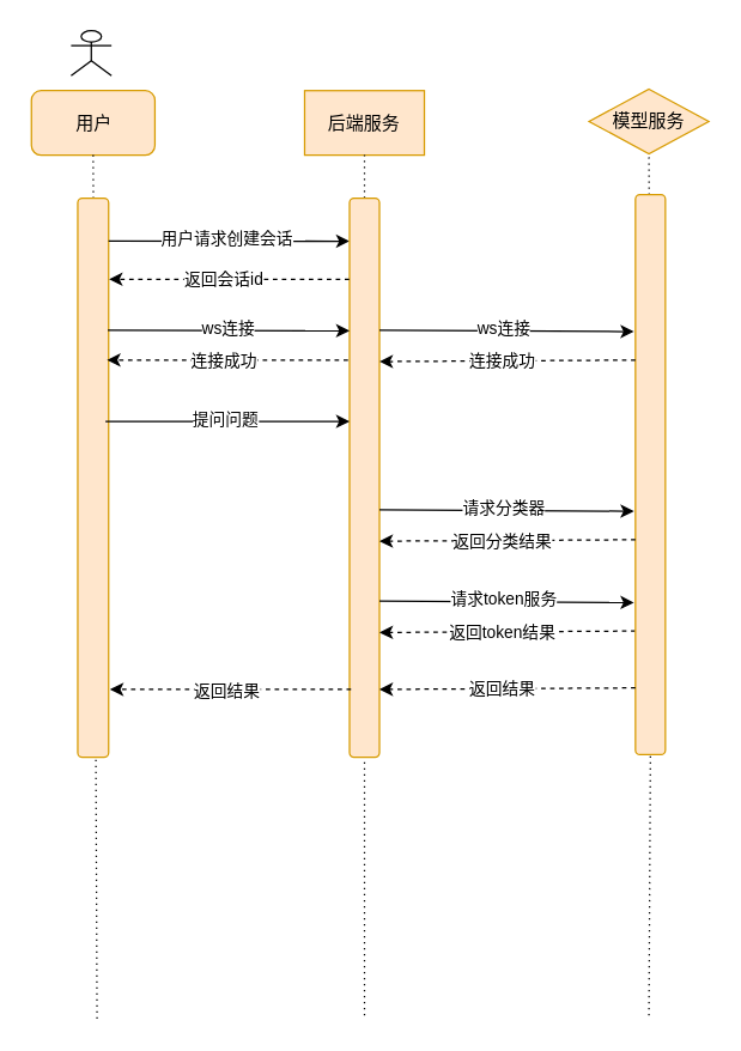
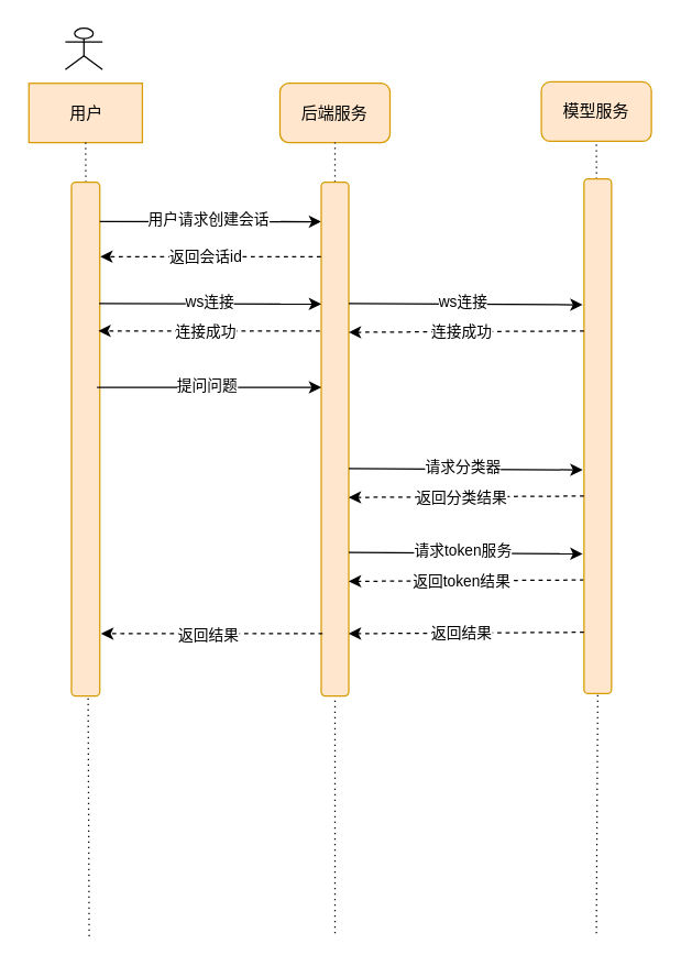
  <mxCell id="0" />
  <mxCell id="1" parent="0" />
  <mxCell id="2" value="" style="shape=umlActor;verticalLabelPosition=bottom;verticalAlign=top;html=1;" parent="1" vertex="1"><mxGeometry x="47" y="20" width="27" height="30" as="geometry" /></mxCell>
  <mxCell id="3" value="" style="group" parent="1" vertex="1" connectable="0"><mxGeometry x="20.5" y="60" width="82.5" height="620" as="geometry" /></mxCell>
- <mxCell id="4" value="用户" style="rounded=1;whiteSpace=wrap;html=1;fillColor=#ffe6cc;strokeColor=#d79b00;" parent="3" vertex="1"><mxGeometry width="82.5" height="43.095" as="geometry" /></mxCell>
+ <mxCell id="4" value="用户" style="whiteSpace=wrap;html=1;fillColor=#ffe6cc;strokeColor=#d79b00;rounded=0;" parent="3" vertex="1"><mxGeometry width="82.5" height="43.095" as="geometry" /></mxCell>
  <mxCell id="5" value="" style="endArrow=none;dashed=1;html=1;dashPattern=1 3;strokeWidth=1;rounded=0;entryX=0.5;entryY=1;entryDx=0;entryDy=0;" parent="3" target="4" edge="1"><mxGeometry width="50" height="50" relative="1" as="geometry"><mxPoint x="43.828" y="620" as="sourcePoint" /><mxPoint x="64.453" y="100.556" as="targetPoint" /></mxGeometry></mxCell>
  <mxCell id="6" value="" style="rounded=1;whiteSpace=wrap;html=1;fillColor=#ffe6cc;strokeColor=#d79b00;" parent="3" vertex="1"><mxGeometry x="30.938" y="71.826" width="20.625" height="373.494" as="geometry" /></mxCell>
  <mxCell id="7" value="" style="endArrow=classic;html=1;rounded=0;exitX=1;exitY=0.5;exitDx=0;exitDy=0;entryX=0;entryY=0.077;entryDx=0;entryDy=0;entryPerimeter=0;" parent="3" target="13" edge="1"><mxGeometry width="50" height="50" relative="1" as="geometry"><mxPoint x="51.562" y="100.556" as="sourcePoint" /><mxPoint x="249.562" y="100.556" as="targetPoint" /></mxGeometry></mxCell>
  <mxCell id="8" value="用户请求创建会话" style="edgeLabel;html=1;align=center;verticalAlign=middle;resizable=0;points=[];" parent="7" vertex="1" connectable="0"><mxGeometry x="-0.104" y="2" relative="1" as="geometry"><mxPoint x="6" as="offset" /></mxGeometry></mxCell>
  <mxCell id="9" value="" style="group" parent="1" vertex="1" connectable="0"><mxGeometry x="203" y="60" width="80" height="620" as="geometry" /></mxCell>
- <mxCell id="10" value="后端服务" style="whiteSpace=wrap;html=1;fillColor=#ffe6cc;strokeColor=#d79b00;rounded=0;" parent="9" vertex="1"><mxGeometry width="80" height="43.095" as="geometry" /></mxCell>
+ <mxCell id="10" value="后端服务" style="rounded=1;whiteSpace=wrap;html=1;fillColor=#ffe6cc;strokeColor=#d79b00;" parent="9" vertex="1"><mxGeometry width="80" height="43.095" as="geometry" /></mxCell>
  <mxCell id="11" value="" style="endArrow=none;dashed=1;html=1;dashPattern=1 3;strokeWidth=1;rounded=0;entryX=0.5;entryY=1;entryDx=0;entryDy=0;" parent="9" source="13" target="10" edge="1"><mxGeometry width="50" height="50" relative="1" as="geometry"><mxPoint x="42.5" y="620" as="sourcePoint" /><mxPoint x="62.5" y="100.556" as="targetPoint" /></mxGeometry></mxCell>
  <mxCell id="12" value="" style="endArrow=none;dashed=1;html=1;dashPattern=1 3;strokeWidth=1;rounded=0;entryX=0.5;entryY=1;entryDx=0;entryDy=0;" parent="9" target="13" edge="1"><mxGeometry width="50" height="50" relative="1" as="geometry"><mxPoint x="40" y="617.702" as="sourcePoint" /><mxPoint x="330" y="201.112" as="targetPoint" /></mxGeometry></mxCell>
  <mxCell id="13" value="" style="rounded=1;whiteSpace=wrap;html=1;fillColor=#ffe6cc;strokeColor=#d79b00;" parent="9" vertex="1"><mxGeometry x="30" y="71.826" width="20" height="373.494" as="geometry" /></mxCell>
  <mxCell id="14" value="" style="endArrow=classic;html=1;rounded=0;exitX=1;exitY=0.5;exitDx=0;exitDy=0;entryX=0;entryY=0.077;entryDx=0;entryDy=0;entryPerimeter=0;" parent="9" edge="1"><mxGeometry width="50" height="50" relative="1" as="geometry"><mxPoint x="-131.438" y="159.996" as="sourcePoint" /><mxPoint x="30" y="160.44" as="targetPoint" /></mxGeometry></mxCell>
  <mxCell id="15" value="ws连接" style="edgeLabel;html=1;align=center;verticalAlign=middle;resizable=0;points=[];" parent="14" vertex="1" connectable="0"><mxGeometry x="0.088" y="2" relative="1" as="geometry"><mxPoint x="-8" as="offset" /></mxGeometry></mxCell>
  <mxCell id="16" value="" style="endArrow=classic;html=1;rounded=0;exitX=1;exitY=0.5;exitDx=0;exitDy=0;entryX=-0.07;entryY=0.28;entryDx=0;entryDy=0;entryPerimeter=0;" parent="9" edge="1"><mxGeometry width="50" height="50" relative="1" as="geometry"><mxPoint x="50" y="341" as="sourcePoint" /><mxPoint x="220" y="342" as="targetPoint" /></mxGeometry></mxCell>
  <mxCell id="17" value="请求token服务" style="edgeLabel;html=1;align=center;verticalAlign=middle;resizable=0;points=[];" parent="16" vertex="1" connectable="0"><mxGeometry x="-0.104" y="2" relative="1" as="geometry"><mxPoint x="6" as="offset" /></mxGeometry></mxCell>
  <mxCell id="18" value="" style="endArrow=classic;html=1;rounded=0;entryX=1.015;entryY=0.145;entryDx=0;entryDy=0;entryPerimeter=0;exitX=0.02;exitY=0.387;exitDx=0;exitDy=0;exitPerimeter=0;dashed=1;" parent="9" edge="1"><mxGeometry width="50" height="50" relative="1" as="geometry"><mxPoint x="221" y="361" as="sourcePoint" /><mxPoint x="50" y="362" as="targetPoint" /></mxGeometry></mxCell>
  <mxCell id="19" value="返回token结果" style="edgeLabel;html=1;align=center;verticalAlign=middle;resizable=0;points=[];" parent="18" vertex="1" connectable="0"><mxGeometry x="0.049" relative="1" as="geometry"><mxPoint as="offset" /></mxGeometry></mxCell>
  <mxCell id="20" value="" style="group" parent="1" vertex="1" connectable="0"><mxGeometry x="393" y="59" width="80" height="621" as="geometry" /></mxCell>
- <mxCell id="21" value="模型服务" style="rhombus;whiteSpace=wrap;html=1;fillColor=#ffe6cc;strokeColor=#d79b00;" parent="20" vertex="1"><mxGeometry width="80" height="43.165" as="geometry" /></mxCell>
+ <mxCell id="21" value="模型服务" style="rounded=1;whiteSpace=wrap;html=1;fillColor=#ffe6cc;strokeColor=#d79b00;" parent="20" vertex="1"><mxGeometry width="80" height="43.165" as="geometry" /></mxCell>
  <mxCell id="22" value="" style="endArrow=none;dashed=1;html=1;dashPattern=1 3;strokeWidth=1;rounded=0;entryX=0.5;entryY=1;entryDx=0;entryDy=0;" parent="20" source="24" target="21" edge="1"><mxGeometry width="50" height="50" relative="1" as="geometry"><mxPoint x="42.5" y="621" as="sourcePoint" /><mxPoint x="62.5" y="100.718" as="targetPoint" /></mxGeometry></mxCell>
  <mxCell id="23" value="" style="endArrow=none;dashed=1;html=1;dashPattern=1 3;strokeWidth=1;rounded=0;entryX=0.5;entryY=1;entryDx=0;entryDy=0;" parent="20" target="24" edge="1"><mxGeometry width="50" height="50" relative="1" as="geometry"><mxPoint x="40" y="618.698" as="sourcePoint" /><mxPoint x="510" y="201.437" as="targetPoint" /></mxGeometry></mxCell>
  <mxCell id="24" value="" style="rounded=1;whiteSpace=wrap;html=1;fillColor=#ffe6cc;strokeColor=#d79b00;" parent="20" vertex="1"><mxGeometry x="31" y="70.503" width="20" height="374.096" as="geometry" /></mxCell>
  <mxCell id="25" value="" style="endArrow=classic;html=1;rounded=0;entryX=1.015;entryY=0.145;entryDx=0;entryDy=0;entryPerimeter=0;exitX=0.02;exitY=0.387;exitDx=0;exitDy=0;exitPerimeter=0;dashed=1;" parent="20" edge="1"><mxGeometry width="50" height="50" relative="1" as="geometry"><mxPoint x="31" y="400" as="sourcePoint" /><mxPoint x="-140" y="401" as="targetPoint" /></mxGeometry></mxCell>
  <mxCell id="26" value="返回结果" style="edgeLabel;html=1;align=center;verticalAlign=middle;resizable=0;points=[];" parent="25" vertex="1" connectable="0"><mxGeometry x="0.049" relative="1" as="geometry"><mxPoint as="offset" /></mxGeometry></mxCell>
  <mxCell id="27" value="" style="endArrow=classic;html=1;rounded=0;entryX=1.015;entryY=0.145;entryDx=0;entryDy=0;entryPerimeter=0;exitX=-0.01;exitY=0.145;exitDx=0;exitDy=0;exitPerimeter=0;dashed=1;" parent="1" source="13" target="6" edge="1"><mxGeometry width="50" height="50" relative="1" as="geometry"><mxPoint x="133" y="210" as="sourcePoint" /><mxPoint x="183" y="160" as="targetPoint" /></mxGeometry></mxCell>
  <mxCell id="28" value="返回会话id" style="edgeLabel;html=1;align=center;verticalAlign=middle;resizable=0;points=[];" parent="27" vertex="1" connectable="0"><mxGeometry x="0.049" relative="1" as="geometry"><mxPoint as="offset" /></mxGeometry></mxCell>
  <mxCell id="29" value="" style="endArrow=classic;html=1;rounded=0;exitX=1;exitY=0.5;exitDx=0;exitDy=0;entryX=0;entryY=0.077;entryDx=0;entryDy=0;entryPerimeter=0;" parent="1" edge="1"><mxGeometry width="50" height="50" relative="1" as="geometry"><mxPoint x="70" y="281" as="sourcePoint" /><mxPoint x="233" y="281" as="targetPoint" /></mxGeometry></mxCell>
  <mxCell id="30" value="提问问题" style="edgeLabel;html=1;align=center;verticalAlign=middle;resizable=0;points=[];" parent="29" vertex="1" connectable="0"><mxGeometry x="-0.104" y="2" relative="1" as="geometry"><mxPoint x="6" as="offset" /></mxGeometry></mxCell>
  <mxCell id="31" value="" style="endArrow=classic;html=1;rounded=0;exitX=1;exitY=0.5;exitDx=0;exitDy=0;entryX=-0.07;entryY=0.28;entryDx=0;entryDy=0;entryPerimeter=0;" parent="1" edge="1"><mxGeometry width="50" height="50" relative="1" as="geometry"><mxPoint x="253" y="340" as="sourcePoint" /><mxPoint x="423" y="341" as="targetPoint" /></mxGeometry></mxCell>
  <mxCell id="32" value="请求分类器" style="edgeLabel;html=1;align=center;verticalAlign=middle;resizable=0;points=[];" parent="31" vertex="1" connectable="0"><mxGeometry x="-0.104" y="2" relative="1" as="geometry"><mxPoint x="6" as="offset" /></mxGeometry></mxCell>
  <mxCell id="33" value="" style="endArrow=classic;html=1;rounded=0;entryX=1.015;entryY=0.145;entryDx=0;entryDy=0;entryPerimeter=0;exitX=0.02;exitY=0.387;exitDx=0;exitDy=0;exitPerimeter=0;dashed=1;" parent="1" edge="1"><mxGeometry width="50" height="50" relative="1" as="geometry"><mxPoint x="424" y="360" as="sourcePoint" /><mxPoint x="253" y="361" as="targetPoint" /></mxGeometry></mxCell>
  <mxCell id="34" value="返回分类结果" style="edgeLabel;html=1;align=center;verticalAlign=middle;resizable=0;points=[];" parent="33" vertex="1" connectable="0"><mxGeometry x="0.049" relative="1" as="geometry"><mxPoint as="offset" /></mxGeometry></mxCell>
  <mxCell id="35" value="" style="endArrow=classic;html=1;rounded=0;exitX=1;exitY=0.5;exitDx=0;exitDy=0;entryX=-0.07;entryY=0.28;entryDx=0;entryDy=0;entryPerimeter=0;" parent="1" edge="1"><mxGeometry width="50" height="50" relative="1" as="geometry"><mxPoint x="253" y="220" as="sourcePoint" /><mxPoint x="423" y="221" as="targetPoint" /></mxGeometry></mxCell>
  <mxCell id="36" value="ws连接" style="edgeLabel;html=1;align=center;verticalAlign=middle;resizable=0;points=[];" parent="35" vertex="1" connectable="0"><mxGeometry x="-0.104" y="2" relative="1" as="geometry"><mxPoint x="6" as="offset" /></mxGeometry></mxCell>
  <mxCell id="37" value="" style="endArrow=classic;html=1;rounded=0;entryX=1.015;entryY=0.145;entryDx=0;entryDy=0;entryPerimeter=0;exitX=0.02;exitY=0.387;exitDx=0;exitDy=0;exitPerimeter=0;dashed=1;" parent="1" edge="1"><mxGeometry width="50" height="50" relative="1" as="geometry"><mxPoint x="424" y="240" as="sourcePoint" /><mxPoint x="253" y="241" as="targetPoint" /></mxGeometry></mxCell>
  <mxCell id="38" value="连接成功" style="edgeLabel;html=1;align=center;verticalAlign=middle;resizable=0;points=[];" parent="37" vertex="1" connectable="0"><mxGeometry x="0.049" relative="1" as="geometry"><mxPoint as="offset" /></mxGeometry></mxCell>
  <mxCell id="39" value="" style="endArrow=classic;html=1;rounded=0;entryX=1.015;entryY=0.145;entryDx=0;entryDy=0;entryPerimeter=0;exitX=-0.01;exitY=0.145;exitDx=0;exitDy=0;exitPerimeter=0;dashed=1;" parent="1" edge="1"><mxGeometry width="50" height="50" relative="1" as="geometry"><mxPoint x="232" y="240" as="sourcePoint" /><mxPoint x="71" y="240" as="targetPoint" /></mxGeometry></mxCell>
  <mxCell id="40" value="连接成功" style="edgeLabel;html=1;align=center;verticalAlign=middle;resizable=0;points=[];" parent="39" vertex="1" connectable="0"><mxGeometry x="0.049" relative="1" as="geometry"><mxPoint as="offset" /></mxGeometry></mxCell>
  <mxCell id="41" value="" style="endArrow=classic;html=1;rounded=0;entryX=1.015;entryY=0.145;entryDx=0;entryDy=0;entryPerimeter=0;exitX=-0.01;exitY=0.145;exitDx=0;exitDy=0;exitPerimeter=0;dashed=1;" parent="1" edge="1"><mxGeometry width="50" height="50" relative="1" as="geometry"><mxPoint x="234" y="460" as="sourcePoint" /><mxPoint x="73" y="460" as="targetPoint" /></mxGeometry></mxCell>
  <mxCell id="42" value="返回结果" style="edgeLabel;html=1;align=center;verticalAlign=middle;resizable=0;points=[];" parent="41" vertex="1" connectable="0"><mxGeometry x="0.049" relative="1" as="geometry"><mxPoint as="offset" /></mxGeometry></mxCell>
